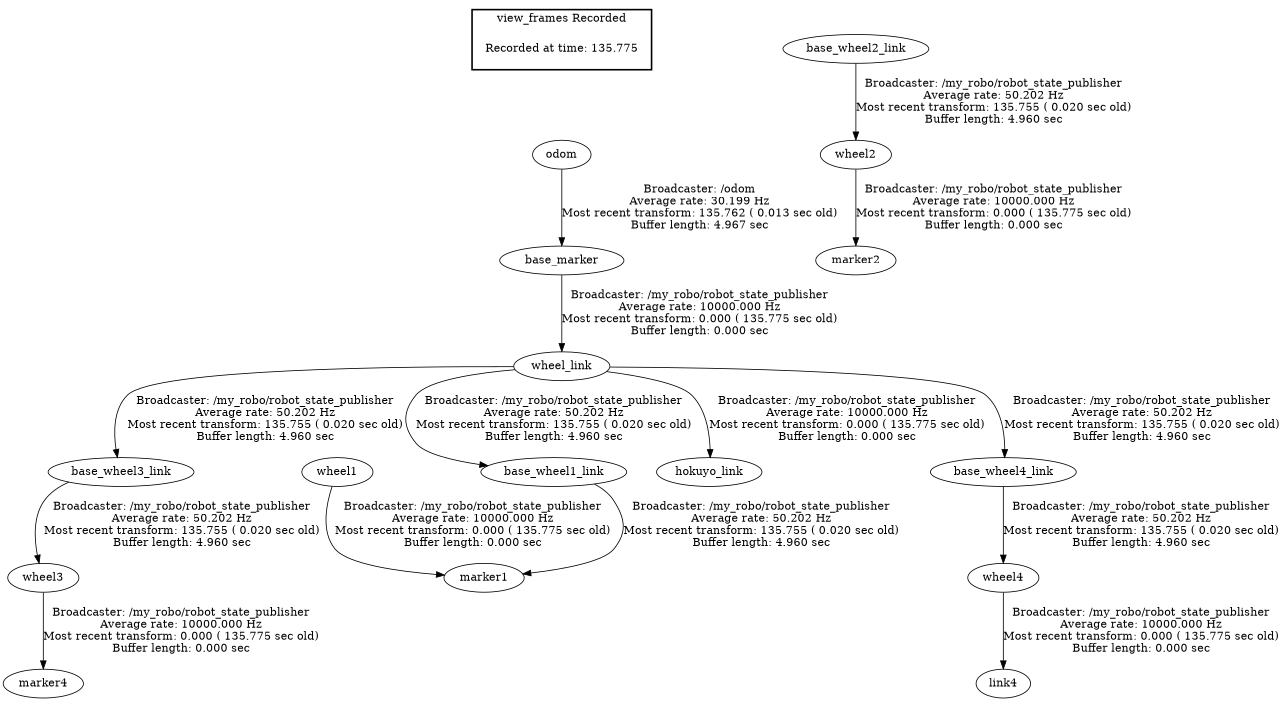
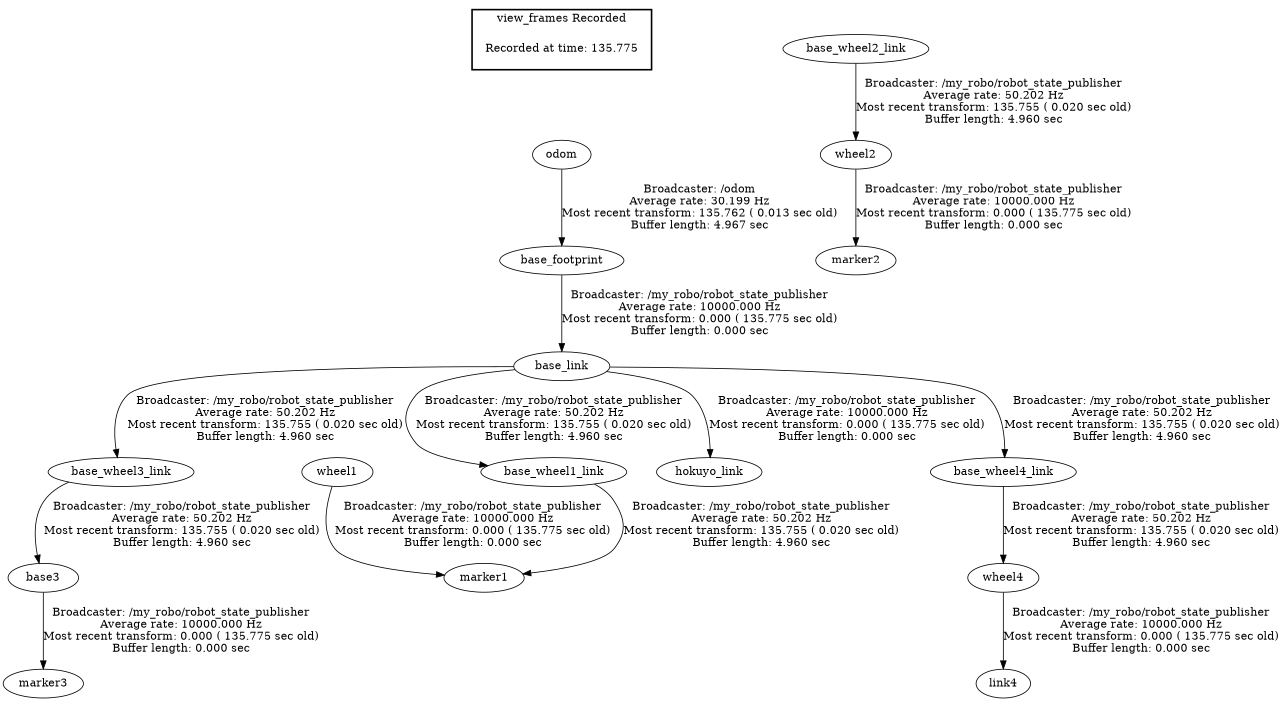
  digraph {
    "Recorded at time: 135.775" [shape=plaintext]
    odom
-   base_footprint [label=base_marker]
-   base_link [label=wheel_link]
+   base_footprint
+   base_link
    base_wheel1_link
    base_wheel3_link
    base_wheel4_link
    hokuyo_link
    marker1
    base_wheel2_link
    wheel2
-   wheel3
+   wheel3 [label=base3]
    wheel4
    wheel1
    marker2
-   marker3 [label=marker4]
+   marker3
    n17 [label=link4]
    subgraph cluster_1 {
      color=black
      label="view_frames Recorded"
      style=bold
      "Recorded at time: 135.775"
    }
    "Recorded at time: 135.775" -> odom [style=invis]
    odom -> base_footprint [label="Broadcaster: /odom\nAverage rate: 30.199 Hz\nMost recent transform: 135.762 ( 0.013 sec old)\nBuffer length: 4.967 sec\n"]
    base_footprint -> base_link [label="Broadcaster: /my_robo/robot_state_publisher\nAverage rate: 10000.000 Hz\nMost recent transform: 0.000 ( 135.775 sec old)\nBuffer length: 0.000 sec\n"]
    base_link -> base_wheel1_link [label="Broadcaster: /my_robo/robot_state_publisher\nAverage rate: 50.202 Hz\nMost recent transform: 135.755 ( 0.020 sec old)\nBuffer length: 4.960 sec\n"]
    base_link -> base_wheel3_link [label="Broadcaster: /my_robo/robot_state_publisher\nAverage rate: 50.202 Hz\nMost recent transform: 135.755 ( 0.020 sec old)\nBuffer length: 4.960 sec\n"]
    base_link -> base_wheel4_link [label="Broadcaster: /my_robo/robot_state_publisher\nAverage rate: 50.202 Hz\nMost recent transform: 135.755 ( 0.020 sec old)\nBuffer length: 4.960 sec\n"]
    base_link -> hokuyo_link [label="Broadcaster: /my_robo/robot_state_publisher\nAverage rate: 10000.000 Hz\nMost recent transform: 0.000 ( 135.775 sec old)\nBuffer length: 0.000 sec\n"]
    base_wheel1_link -> marker1 [label="Broadcaster: /my_robo/robot_state_publisher\nAverage rate: 50.202 Hz\nMost recent transform: 135.755 ( 0.020 sec old)\nBuffer length: 4.960 sec\n"]
    base_wheel3_link -> wheel3 [label="Broadcaster: /my_robo/robot_state_publisher\nAverage rate: 50.202 Hz\nMost recent transform: 135.755 ( 0.020 sec old)\nBuffer length: 4.960 sec\n"]
    base_wheel4_link -> wheel4 [label="Broadcaster: /my_robo/robot_state_publisher\nAverage rate: 50.202 Hz\nMost recent transform: 135.755 ( 0.020 sec old)\nBuffer length: 4.960 sec\n"]
    base_wheel2_link -> wheel2 [label="Broadcaster: /my_robo/robot_state_publisher\nAverage rate: 50.202 Hz\nMost recent transform: 135.755 ( 0.020 sec old)\nBuffer length: 4.960 sec\n"]
    wheel2 -> marker2 [label="Broadcaster: /my_robo/robot_state_publisher\nAverage rate: 10000.000 Hz\nMost recent transform: 0.000 ( 135.775 sec old)\nBuffer length: 0.000 sec\n"]
    wheel3 -> marker3 [label="Broadcaster: /my_robo/robot_state_publisher\nAverage rate: 10000.000 Hz\nMost recent transform: 0.000 ( 135.775 sec old)\nBuffer length: 0.000 sec\n"]
    wheel4 -> n17 [label="Broadcaster: /my_robo/robot_state_publisher\nAverage rate: 10000.000 Hz\nMost recent transform: 0.000 ( 135.775 sec old)\nBuffer length: 0.000 sec\n"]
    wheel1 -> marker1 [label="Broadcaster: /my_robo/robot_state_publisher\nAverage rate: 10000.000 Hz\nMost recent transform: 0.000 ( 135.775 sec old)\nBuffer length: 0.000 sec\n"]
  }
